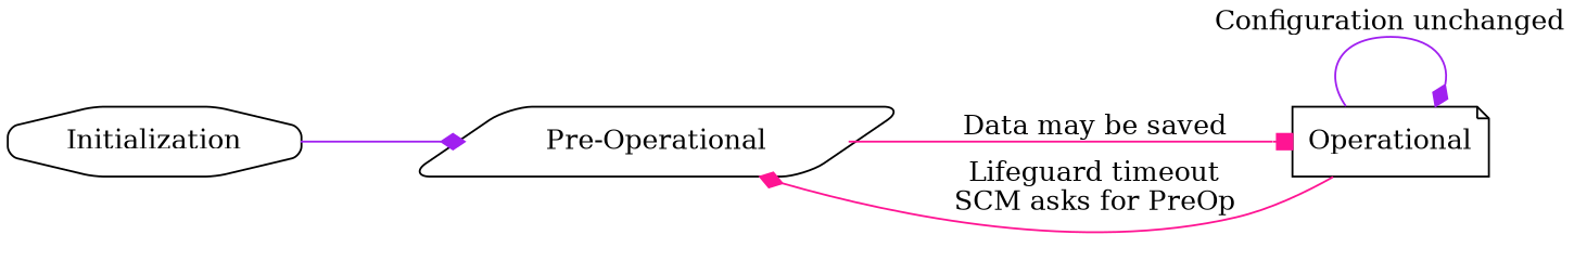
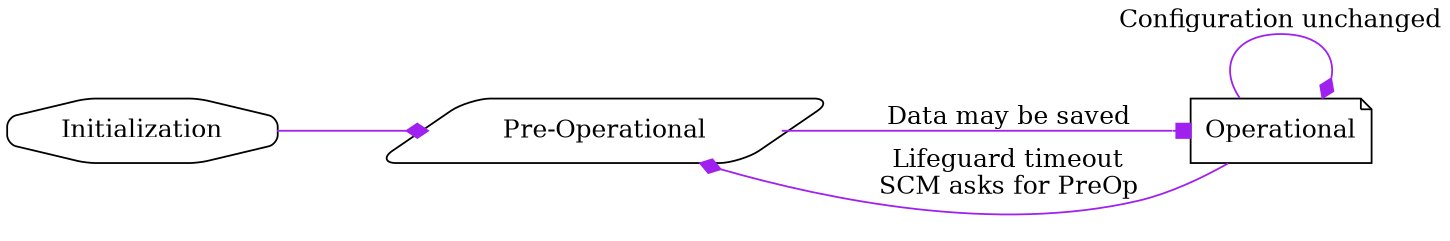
  digraph {
    compound=true
    nodesep=0.5
    rankdir=LR
    ranksep=0.8
    node [style=rounded]
    edge [arrowhead=diamond color=purple]
    n1 [label=Initialization shape=octagon]
    n2 [label="Pre-Operational" shape=parallelogram]
    n3 [label=Operational shape=note]
    n1 -> n2
-   n2 -> n3 [arrowhead=box color=deeppink label="Data may be saved" weight=10]
-   n3 -> n2 [color=deeppink label="Lifeguard timeout\nSCM asks for PreOp"]
+   n2 -> n3 [arrowhead=box label="Data may be saved" weight=10]
+   n3 -> n2 [label="Lifeguard timeout\nSCM asks for PreOp"]
    n3 -> n3 [label="Configuration unchanged"]
  }
